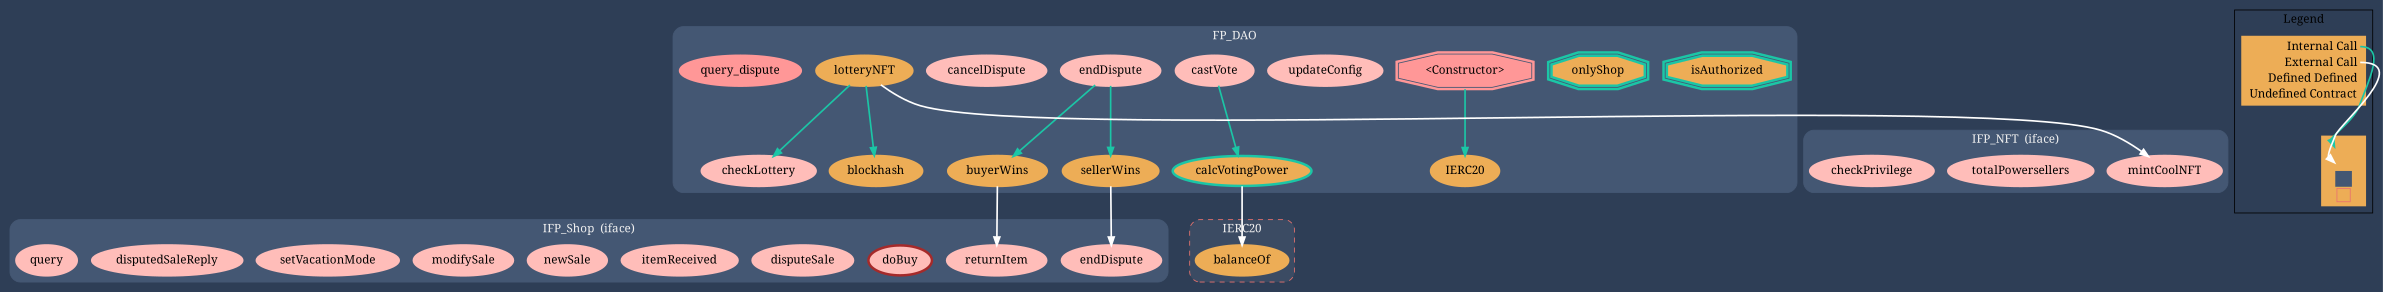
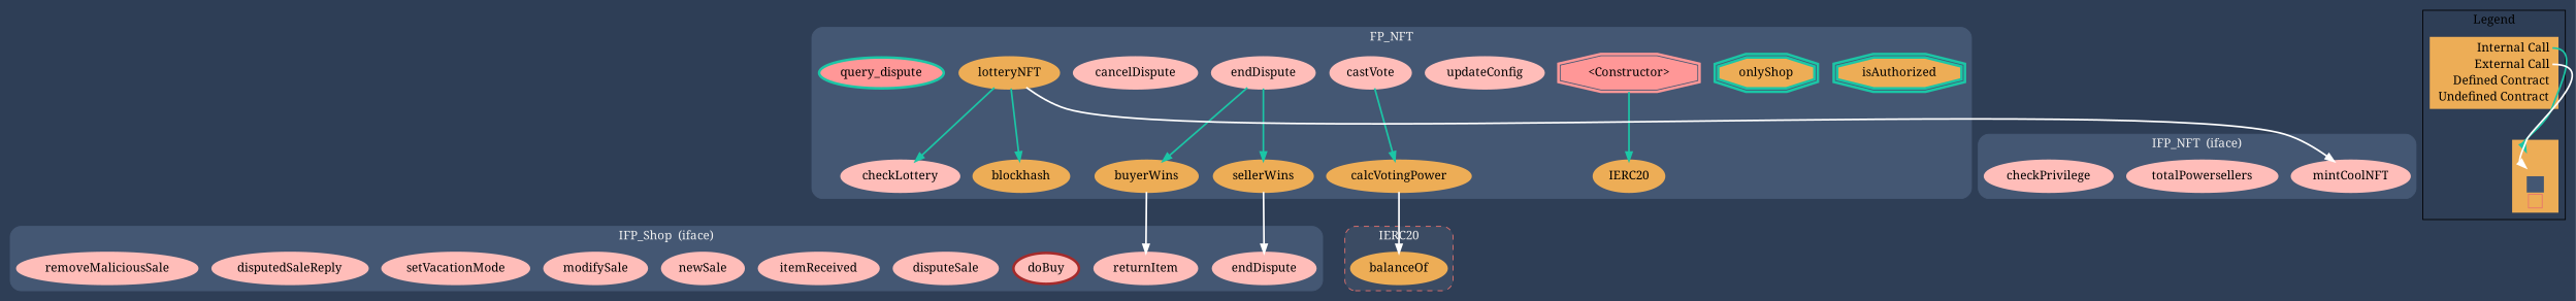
  digraph {
    bgcolor="#2e3e56"
    compound=true
    fontname="Noto Serif"
    rankdir=TB
    node [color="#ffbdb9" fillcolor="#ffbdb9" fontname="Noto Serif" penwidth=3 style=filled]
    edge [color="#1bc6a6" fontname="Noto Serif" penwidth=2]
    n1 [color="#1bc6a6" fillcolor="#edad56" label=isAuthorized shape=doubleoctagon]
    n2 [color="#1bc6a6" fillcolor="#edad56" label=onlyShop shape=doubleoctagon]
    n3 [color="#FF9797" fillcolor="#FF9797" label="<Constructor>" shape=doubleoctagon]
    n4 [label=updateConfig]
    n5 [label=castVote]
    n6 [label=endDispute]
    n7 [label=cancelDispute]
    n8 [label=checkLottery]
    n9 [color="#edad56" fillcolor="#edad56" label=lotteryNFT]
    n10 [color="#edad56" fillcolor="#edad56" label=buyerWins]
    n11 [color="#edad56" fillcolor="#edad56" label=sellerWins]
-   n12 [color="#1bc6a6" fillcolor="#edad56" label=calcVotingPower]
-   n13 [color="#FF9797" fillcolor="#FF9797" label=query_dispute]
+   n12 [color="#edad56" fillcolor="#edad56" label=calcVotingPower]
+   n13 [color="#1bc6a6" fillcolor="#FF9797" label=query_dispute]
    n14 [color="#edad56" fillcolor="#edad56" label=IERC20]
    n15 [color="#edad56" fillcolor="#edad56" label=blockhash]
    n16 [label=returnItem]
    n17 [label=endDispute]
    n18 [color=brown label=doBuy]
    n19 [label=disputeSale]
    n20 [label=itemReceived]
    n21 [label=newSale]
    n22 [label=modifySale]
    n23 [label=setVacationMode]
    n24 [label=disputedSaleReply]
-   n25 [label=query]
+   n25 [label=removeMaliciousSale]
    n26 [label=mintCoolNFT]
    n27 [label=totalPowersellers]
    n28 [label=checkPrivilege]
-   n29 [color="#edad56" fillcolor="#edad56" label=<<table border="0" cellpadding="2" cellspacing="0" cellborder="0">   <tr><td align="right" port="i1">Internal Call</td></tr>   <tr><td align="right" port="i2">External Call</td></tr>   <tr><td align="right" port="i3">Defined Defined</td></tr>   <tr><td align="right" port="i4">Undefined Contract</td></tr>   </table>> shape=plaintext]
+   n29 [color="#edad56" fillcolor="#edad56" label=<<table border="0" cellpadding="2" cellspacing="0" cellborder="0">   <tr><td align="right" port="i1">Internal Call</td></tr>   <tr><td align="right" port="i2">External Call</td></tr>   <tr><td align="right" port="i3">Defined Contract</td></tr>   <tr><td align="right" port="i4">Undefined Contract</td></tr>   </table>> shape=plaintext]
    n30 [color="#edad56" fillcolor="#edad56" label=<<table border="0" cellpadding="2" cellspacing="0" cellborder="0">   <tr><td port="i1">&nbsp;&nbsp;&nbsp;</td></tr>   <tr><td port="i2">&nbsp;&nbsp;&nbsp;</td></tr>   <tr><td port="i3" bgcolor="#445773">&nbsp;&nbsp;&nbsp;</td></tr>   <tr><td port="i4">     <table border="1" cellborder="0" cellspacing="0" cellpadding="7" color="#e8726d">       <tr>        <td></td>       </tr>      </table>   </td></tr>   </table>> shape=plaintext]
    n31 [color="#edad56" fillcolor="#edad56" label=balanceOf]
    subgraph cluster_1 {
      bgcolor="#445773"
      color="#445773"
      fontcolor="#f0f0f0"
-     label=FP_DAO
+     label=FP_NFT
      style=rounded
      n1
      n2
      n3
      n4
      n5
      n6
      n7
      n8
      n9
      n10
      n11
      n12
      n13
      n14
      n15
    }
    subgraph cluster_2 {
      bgcolor="#3b4b63"
      color="#e8726d"
      fontcolor="#f0f0f0"
      label=IERC20
      style="rounded,dashed"
      n31
    }
    subgraph cluster_3 {
      bgcolor="#445773"
      color="#445773"
      fontcolor="#f0f0f0"
      label="IFP_Shop  (iface)"
      style=rounded
      n16
      n17
      n18
      n19
      n20
      n21
      n22
      n23
      n24
      n25
    }
    subgraph cluster_4 {
      bgcolor="#445773"
      color="#445773"
      fontcolor="#f0f0f0"
      label="IFP_NFT  (iface)"
      style=rounded
      n26
      n27
      n28
    }
    subgraph cluster_5 {
      label=Legend
      n29
      n30
    }
    n3 -> n14
    n5 -> n12
    n6 -> n10
    n6 -> n11
    n9 -> n8
    n9 -> n15
    n9 -> n26 [color=white]
    n10 -> n16 [color=white]
    n11 -> n17 [color=white]
    n12 -> n31 [color=white]
    n29 -> n30 [headport="i1:w" tailport="i1:e"]
    n29 -> n30 [color=white headport="i2:w" tailport="i2:e"]
  }
